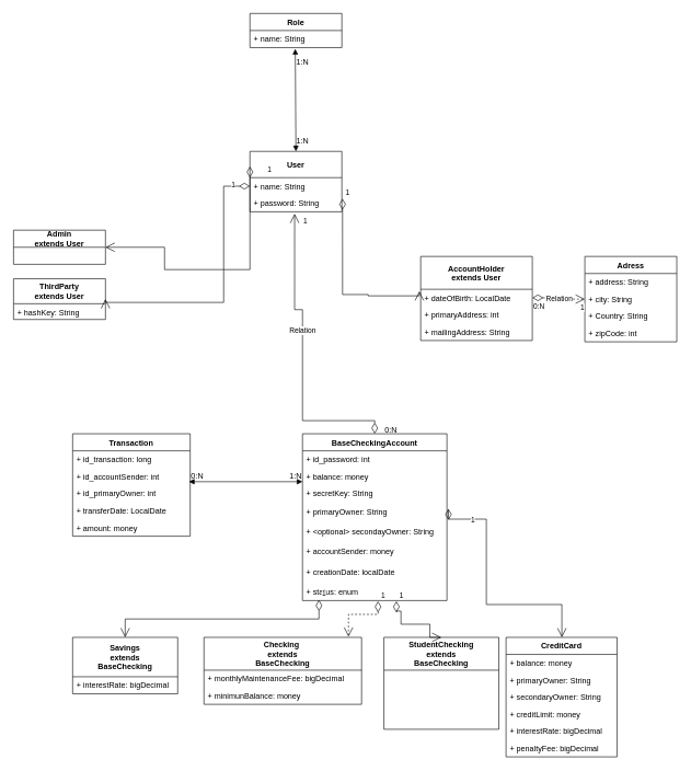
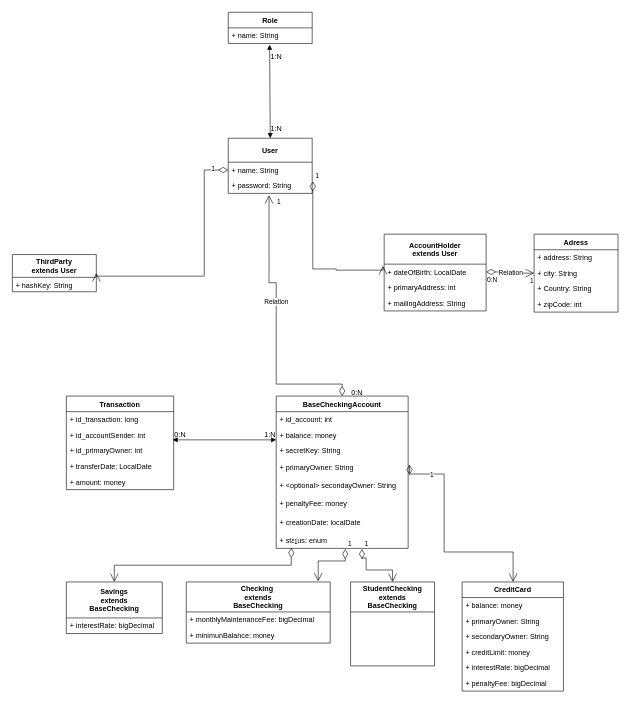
  <mxCell id="0" />
  <mxCell id="1" parent="0" />
  <mxCell id="2" value="BaseCheckingAccount" style="swimlane;fontStyle=1;childLayout=stackLayout;horizontal=1;startSize=26;fillColor=none;horizontalStack=0;resizeParent=1;resizeParentMax=0;resizeLast=0;collapsible=1;marginBottom=0;" vertex="1" parent="1"><mxGeometry x="460" y="660" width="220" height="254" as="geometry" /></mxCell>
- <mxCell id="3" value="+ id_password: int" style="text;strokeColor=none;fillColor=none;align=left;verticalAlign=top;spacingLeft=4;spacingRight=4;overflow=hidden;rotatable=0;points=[[0,0.5],[1,0.5]];portConstraint=eastwest;" vertex="1" parent="2"><mxGeometry y="26" width="220" height="26" as="geometry" /></mxCell>
+ <mxCell id="3" value="+ id_account: int" style="text;strokeColor=none;fillColor=none;align=left;verticalAlign=top;spacingLeft=4;spacingRight=4;overflow=hidden;rotatable=0;points=[[0,0.5],[1,0.5]];portConstraint=eastwest;" vertex="1" parent="2"><mxGeometry y="26" width="220" height="26" as="geometry" /></mxCell>
  <mxCell id="4" value="+ balance: money" style="text;strokeColor=none;fillColor=none;align=left;verticalAlign=top;spacingLeft=4;spacingRight=4;overflow=hidden;rotatable=0;points=[[0,0.5],[1,0.5]];portConstraint=eastwest;" vertex="1" parent="2"><mxGeometry y="52" width="220" height="26" as="geometry" /></mxCell>
  <mxCell id="5" value="+ secretKey: String" style="text;strokeColor=none;fillColor=none;align=left;verticalAlign=top;spacingLeft=4;spacingRight=4;overflow=hidden;rotatable=0;points=[[0,0.5],[1,0.5]];portConstraint=eastwest;" vertex="1" parent="2"><mxGeometry y="78" width="220" height="28" as="geometry" /></mxCell>
  <mxCell id="6" value="+ primaryOwner: String" style="text;strokeColor=none;fillColor=none;align=left;verticalAlign=top;spacingLeft=4;spacingRight=4;overflow=hidden;rotatable=0;points=[[0,0.5],[1,0.5]];portConstraint=eastwest;" vertex="1" parent="2"><mxGeometry y="106" width="220" height="30" as="geometry" /></mxCell>
  <mxCell id="7" value="+ &lt;optional&gt; secondayOwner: String" style="text;strokeColor=none;fillColor=none;align=left;verticalAlign=top;spacingLeft=4;spacingRight=4;overflow=hidden;rotatable=0;points=[[0,0.5],[1,0.5]];portConstraint=eastwest;" vertex="1" parent="2"><mxGeometry y="136" width="220" height="30" as="geometry" /></mxCell>
- <mxCell id="8" value="+ accountSender: money" style="text;strokeColor=none;fillColor=none;align=left;verticalAlign=top;spacingLeft=4;spacingRight=4;overflow=hidden;rotatable=0;points=[[0,0.5],[1,0.5]];portConstraint=eastwest;" vertex="1" parent="2"><mxGeometry y="166" width="220" height="32" as="geometry" /></mxCell>
+ <mxCell id="8" value="+ penaltyFee: money" style="text;strokeColor=none;fillColor=none;align=left;verticalAlign=top;spacingLeft=4;spacingRight=4;overflow=hidden;rotatable=0;points=[[0,0.5],[1,0.5]];portConstraint=eastwest;" vertex="1" parent="2"><mxGeometry y="166" width="220" height="32" as="geometry" /></mxCell>
  <mxCell id="9" value="+ creationDate: localDate" style="text;strokeColor=none;fillColor=none;align=left;verticalAlign=top;spacingLeft=4;spacingRight=4;overflow=hidden;rotatable=0;points=[[0,0.5],[1,0.5]];portConstraint=eastwest;" vertex="1" parent="2"><mxGeometry y="198" width="220" height="30" as="geometry" /></mxCell>
  <mxCell id="10" value="+ status: enum" style="text;strokeColor=none;fillColor=none;align=left;verticalAlign=top;spacingLeft=4;spacingRight=4;overflow=hidden;rotatable=0;points=[[0,0.5],[1,0.5]];portConstraint=eastwest;" vertex="1" parent="2"><mxGeometry y="228" width="220" height="26" as="geometry" /></mxCell>
- <mxCell id="11" value="StudentChecking&#10;extends&#10;BaseChecking" style="swimlane;fontStyle=1;childLayout=stackLayout;horizontal=1;startSize=50;fillColor=none;horizontalStack=0;resizeParent=1;resizeParentMax=0;resizeLast=0;collapsible=1;marginBottom=0;" vertex="1" parent="1"><mxGeometry x="584" y="970" width="175" height="140" as="geometry" /></mxCell>
+ <mxCell id="11" value="StudentChecking&#10;extends&#10;BaseChecking" style="swimlane;fontStyle=1;childLayout=stackLayout;horizontal=1;startSize=50;fillColor=none;horizontalStack=0;resizeParent=1;resizeParentMax=0;resizeLast=0;collapsible=1;marginBottom=0;" vertex="1" parent="1"><mxGeometry x="584" y="970" width="140" height="140" as="geometry" /></mxCell>
  <mxCell id="12" value="Checking &#10;extends&#10;BaseChecking" style="swimlane;fontStyle=1;childLayout=stackLayout;horizontal=1;startSize=50;fillColor=none;horizontalStack=0;resizeParent=1;resizeParentMax=0;resizeLast=0;collapsible=1;marginBottom=0;" vertex="1" parent="1"><mxGeometry x="310" y="970" width="240" height="102" as="geometry" /></mxCell>
  <mxCell id="13" value="+ monthlyMaintenanceFee: bigDecimal" style="text;strokeColor=none;fillColor=none;align=left;verticalAlign=top;spacingLeft=4;spacingRight=4;overflow=hidden;rotatable=0;points=[[0,0.5],[1,0.5]];portConstraint=eastwest;" vertex="1" parent="12"><mxGeometry y="50" width="240" height="26" as="geometry" /></mxCell>
  <mxCell id="14" value="+ minimunBalance: money" style="text;strokeColor=none;fillColor=none;align=left;verticalAlign=top;spacingLeft=4;spacingRight=4;overflow=hidden;rotatable=0;points=[[0,0.5],[1,0.5]];portConstraint=eastwest;" vertex="1" parent="12"><mxGeometry y="76" width="240" height="26" as="geometry" /></mxCell>
  <mxCell id="15" value="Savings&#10;extends&#10;BaseChecking" style="swimlane;fontStyle=1;childLayout=stackLayout;horizontal=1;startSize=60;fillColor=none;horizontalStack=0;resizeParent=1;resizeParentMax=0;resizeLast=0;collapsible=1;marginBottom=0;" vertex="1" parent="1"><mxGeometry x="110" y="970" width="160" height="86" as="geometry" /></mxCell>
  <mxCell id="16" value="+ interestRate: bigDecimal" style="text;strokeColor=none;fillColor=none;align=left;verticalAlign=top;spacingLeft=4;spacingRight=4;overflow=hidden;rotatable=0;points=[[0,0.5],[1,0.5]];portConstraint=eastwest;" vertex="1" parent="15"><mxGeometry y="60" width="160" height="26" as="geometry" /></mxCell>
  <mxCell id="17" value="CreditCard" style="swimlane;fontStyle=1;childLayout=stackLayout;horizontal=1;startSize=26;fillColor=none;horizontalStack=0;resizeParent=1;resizeParentMax=0;resizeLast=0;collapsible=1;marginBottom=0;" vertex="1" parent="1"><mxGeometry x="770" y="970" width="169" height="182" as="geometry" /></mxCell>
  <mxCell id="18" value="+ balance: money    " style="text;strokeColor=none;fillColor=none;align=left;verticalAlign=top;spacingLeft=4;spacingRight=4;overflow=hidden;rotatable=0;points=[[0,0.5],[1,0.5]];portConstraint=eastwest;" vertex="1" parent="17"><mxGeometry y="26" width="169" height="26" as="geometry" /></mxCell>
  <mxCell id="19" value="+ primaryOwner: String" style="text;strokeColor=none;fillColor=none;align=left;verticalAlign=top;spacingLeft=4;spacingRight=4;overflow=hidden;rotatable=0;points=[[0,0.5],[1,0.5]];portConstraint=eastwest;" vertex="1" parent="17"><mxGeometry y="52" width="169" height="26" as="geometry" /></mxCell>
  <mxCell id="20" value="+ secondaryOwner: String" style="text;strokeColor=none;fillColor=none;align=left;verticalAlign=top;spacingLeft=4;spacingRight=4;overflow=hidden;rotatable=0;points=[[0,0.5],[1,0.5]];portConstraint=eastwest;" vertex="1" parent="17"><mxGeometry y="78" width="169" height="26" as="geometry" /></mxCell>
  <mxCell id="21" value="+ creditLimit: money" style="text;strokeColor=none;fillColor=none;align=left;verticalAlign=top;spacingLeft=4;spacingRight=4;overflow=hidden;rotatable=0;points=[[0,0.5],[1,0.5]];portConstraint=eastwest;" vertex="1" parent="17"><mxGeometry y="104" width="169" height="26" as="geometry" /></mxCell>
  <mxCell id="22" value="+ interestRate: bigDecimal" style="text;strokeColor=none;fillColor=none;align=left;verticalAlign=top;spacingLeft=4;spacingRight=4;overflow=hidden;rotatable=0;points=[[0,0.5],[1,0.5]];portConstraint=eastwest;" vertex="1" parent="17"><mxGeometry y="130" width="169" height="26" as="geometry" /></mxCell>
  <mxCell id="23" value="+ penaltyFee: bigDecimal" style="text;strokeColor=none;fillColor=none;align=left;verticalAlign=top;spacingLeft=4;spacingRight=4;overflow=hidden;rotatable=0;points=[[0,0.5],[1,0.5]];portConstraint=eastwest;" vertex="1" parent="17"><mxGeometry y="156" width="169" height="26" as="geometry" /></mxCell>
  <mxCell id="24" value="AccountHolder&#10;extends User" style="swimlane;fontStyle=1;childLayout=stackLayout;horizontal=1;startSize=50;fillColor=none;horizontalStack=0;resizeParent=1;resizeParentMax=0;resizeLast=0;collapsible=1;marginBottom=0;" vertex="1" parent="1"><mxGeometry x="640" y="390" width="170" height="128" as="geometry" /></mxCell>
  <mxCell id="25" value="+ dateOfBirth: LocalDate" style="text;strokeColor=none;fillColor=none;align=left;verticalAlign=top;spacingLeft=4;spacingRight=4;overflow=hidden;rotatable=0;points=[[0,0.5],[1,0.5]];portConstraint=eastwest;" vertex="1" parent="24"><mxGeometry y="50" width="170" height="26" as="geometry" /></mxCell>
  <mxCell id="26" value="+ primaryAddress: int" style="text;strokeColor=none;fillColor=none;align=left;verticalAlign=top;spacingLeft=4;spacingRight=4;overflow=hidden;rotatable=0;points=[[0,0.5],[1,0.5]];portConstraint=eastwest;" vertex="1" parent="24"><mxGeometry y="76" width="170" height="26" as="geometry" /></mxCell>
  <mxCell id="27" value="+ mailingAddress: String" style="text;strokeColor=none;fillColor=none;align=left;verticalAlign=top;spacingLeft=4;spacingRight=4;overflow=hidden;rotatable=0;points=[[0,0.5],[1,0.5]];portConstraint=eastwest;" vertex="1" parent="24"><mxGeometry y="102" width="170" height="26" as="geometry" /></mxCell>
  <mxCell id="28" value="Adress" style="swimlane;fontStyle=1;childLayout=stackLayout;horizontal=1;startSize=26;fillColor=none;horizontalStack=0;resizeParent=1;resizeParentMax=0;resizeLast=0;collapsible=1;marginBottom=0;" vertex="1" parent="1"><mxGeometry x="890" y="390" width="140" height="130" as="geometry" /></mxCell>
  <mxCell id="29" value="+ address: String" style="text;strokeColor=none;fillColor=none;align=left;verticalAlign=top;spacingLeft=4;spacingRight=4;overflow=hidden;rotatable=0;points=[[0,0.5],[1,0.5]];portConstraint=eastwest;" vertex="1" parent="28"><mxGeometry y="26" width="140" height="26" as="geometry" /></mxCell>
  <mxCell id="30" value="+ city: String" style="text;strokeColor=none;fillColor=none;align=left;verticalAlign=top;spacingLeft=4;spacingRight=4;overflow=hidden;rotatable=0;points=[[0,0.5],[1,0.5]];portConstraint=eastwest;" vertex="1" parent="28"><mxGeometry y="52" width="140" height="26" as="geometry" /></mxCell>
  <mxCell id="31" value="+ Country: String" style="text;strokeColor=none;fillColor=none;align=left;verticalAlign=top;spacingLeft=4;spacingRight=4;overflow=hidden;rotatable=0;points=[[0,0.5],[1,0.5]];portConstraint=eastwest;" vertex="1" parent="28"><mxGeometry y="78" width="140" height="26" as="geometry" /></mxCell>
  <mxCell id="32" value="+ zipCode: int" style="text;strokeColor=none;fillColor=none;align=left;verticalAlign=top;spacingLeft=4;spacingRight=4;overflow=hidden;rotatable=0;points=[[0,0.5],[1,0.5]];portConstraint=eastwest;" vertex="1" parent="28"><mxGeometry y="104" width="140" height="26" as="geometry" /></mxCell>
  <mxCell id="33" value="1" style="endArrow=open;html=1;endSize=12;startArrow=diamondThin;startSize=14;startFill=0;edgeStyle=orthogonalEdgeStyle;align=left;verticalAlign=bottom;rounded=0;exitX=0.114;exitY=0.962;exitDx=0;exitDy=0;exitPerimeter=0;" edge="1" parent="1" source="10" target="15"><mxGeometry x="-1" y="3" relative="1" as="geometry"><mxPoint x="460" y="900" as="sourcePoint" /><mxPoint x="620" y="900" as="targetPoint" /></mxGeometry></mxCell>
  <mxCell id="34" value="1" style="endArrow=open;html=1;endSize=12;startArrow=diamondThin;startSize=14;startFill=0;edgeStyle=orthogonalEdgeStyle;align=left;verticalAlign=bottom;rounded=0;entryX=0.5;entryY=0;entryDx=0;entryDy=0;exitX=0.65;exitY=1.038;exitDx=0;exitDy=0;exitPerimeter=0;" edge="1" parent="1" source="10" target="11"><mxGeometry x="-1" y="3" relative="1" as="geometry"><mxPoint x="460" y="900" as="sourcePoint" /><mxPoint x="620" y="900" as="targetPoint" /><Array as="points"><mxPoint x="603" y="930" /><mxPoint x="610" y="930" /><mxPoint x="610" y="950" /><mxPoint x="654" y="950" /></Array></mxGeometry></mxCell>
  <mxCell id="35" value="1" style="endArrow=open;html=1;endSize=12;startArrow=diamondThin;startSize=14;startFill=0;edgeStyle=orthogonalEdgeStyle;align=left;verticalAlign=bottom;rounded=0;exitX=1.011;exitY=0.844;exitDx=0;exitDy=0;exitPerimeter=0;" edge="1" parent="1" source="6" target="17"><mxGeometry x="-0.807" y="-10" relative="1" as="geometry"><mxPoint x="760" as="sourcePoint" y="790" /><mxPoint x="620" y="900" as="targetPoint" /><Array as="points"><mxPoint x="682" y="790" /><mxPoint x="740" y="790" /><mxPoint x="740" y="920" /><mxPoint x="855" y="920" /></Array><mxPoint as="offset" /></mxGeometry></mxCell>
- <mxCell id="36" value="1" style="endArrow=open;html=1;endSize=12;startArrow=diamondThin;startSize=14;startFill=0;edgeStyle=orthogonalEdgeStyle;align=left;verticalAlign=bottom;rounded=0;entryX=0.917;entryY=-0.01;entryDx=0;entryDy=0;entryPerimeter=0;exitX=0.523;exitY=1.038;exitDx=0;exitDy=0;exitPerimeter=0;dashed=1;" edge="1" parent="1" source="10" target="12"><mxGeometry x="-1" y="3" relative="1" as="geometry"><mxPoint x="460" y="900" as="sourcePoint" /><mxPoint x="620" y="900" as="targetPoint" /><Array as="points"><mxPoint x="575" y="935" /><mxPoint x="530" y="935" /></Array></mxGeometry></mxCell>
+ <mxCell id="36" value="1" style="endArrow=open;html=1;endSize=12;startArrow=diamondThin;startSize=14;startFill=0;edgeStyle=orthogonalEdgeStyle;align=left;verticalAlign=bottom;rounded=0;entryX=0.917;entryY=-0.01;entryDx=0;entryDy=0;entryPerimeter=0;exitX=0.523;exitY=1.038;exitDx=0;exitDy=0;exitPerimeter=0;" edge="1" parent="1" source="10" target="12"><mxGeometry x="-1" y="3" relative="1" as="geometry"><mxPoint x="460" y="900" as="sourcePoint" /><mxPoint x="620" y="900" as="targetPoint" /><Array as="points"><mxPoint x="575" y="935" /><mxPoint x="530" y="935" /></Array></mxGeometry></mxCell>
  <mxCell id="37" value="Relation" style="endArrow=open;html=1;endSize=12;startArrow=diamondThin;startSize=14;startFill=0;edgeStyle=orthogonalEdgeStyle;rounded=0;entryX=0.486;entryY=1.115;entryDx=0;entryDy=0;entryPerimeter=0;exitX=0.5;exitY=0;exitDx=0;exitDy=0;" edge="1" parent="1" source="2" target="54"><mxGeometry x="0.17" relative="1" as="geometry"><mxPoint x="420" y="620" as="sourcePoint" /><mxPoint x="690" y="630" as="targetPoint" /><Array as="points"><mxPoint x="570" y="640" /><mxPoint x="460" y="640" /><mxPoint x="460" y="471" /></Array><mxPoint as="offset" /></mxGeometry></mxCell>
  <mxCell id="38" value="1" style="edgeLabel;resizable=0;html=1;align=right;verticalAlign=top;" connectable="0" vertex="1" parent="37"><mxGeometry x="1" relative="1" as="geometry"><mxPoint x="20" y="-2" as="offset" /></mxGeometry></mxCell>
  <mxCell id="39" value="0:N" style="text;html=1;strokeColor=none;fillColor=none;align=center;verticalAlign=middle;whiteSpace=wrap;rounded=0;" vertex="1" parent="1"><mxGeometry x="580" y="650" width="30" height="10" as="geometry" /></mxCell>
- <mxCell id="40" value="Relation" style="endArrow=open;html=1;endSize=12;startArrow=diamondThin;startSize=14;startFill=0;edgeStyle=orthogonalEdgeStyle;rounded=0;entryX=0;entryY=0.5;entryDx=0;entryDy=0;exitX=1;exitY=0.5;exitDx=0;exitDy=0;dashed=1;" edge="1" parent="1" source="25" target="30"><mxGeometry x="0.048" relative="1" as="geometry"><mxPoint x="660" y="349" as="sourcePoint" /><mxPoint x="820" y="349" as="targetPoint" /><mxPoint as="offset" /></mxGeometry></mxCell>
+ <mxCell id="40" value="Relation" style="endArrow=open;html=1;endSize=12;startArrow=diamondThin;startSize=14;startFill=0;edgeStyle=orthogonalEdgeStyle;rounded=0;entryX=0;entryY=0.5;entryDx=0;entryDy=0;exitX=1;exitY=0.5;exitDx=0;exitDy=0;" edge="1" parent="1" source="25" target="30"><mxGeometry x="0.048" relative="1" as="geometry"><mxPoint x="660" y="349" as="sourcePoint" /><mxPoint x="820" y="349" as="targetPoint" /><mxPoint as="offset" /></mxGeometry></mxCell>
  <mxCell id="41" value="0:N" style="edgeLabel;resizable=0;html=1;align=left;verticalAlign=top;" connectable="0" vertex="1" parent="40"><mxGeometry x="-1" relative="1" as="geometry" /></mxCell>
  <mxCell id="42" value="1" style="edgeLabel;resizable=0;html=1;align=right;verticalAlign=top;" connectable="0" vertex="1" parent="40"><mxGeometry x="1" relative="1" as="geometry" /></mxCell>
  <mxCell id="43" value="Transaction" style="swimlane;fontStyle=1;childLayout=stackLayout;horizontal=1;startSize=26;fillColor=none;horizontalStack=0;resizeParent=1;resizeParentMax=0;resizeLast=0;collapsible=1;marginBottom=0;" vertex="1" parent="1"><mxGeometry x="110" y="660" width="179" height="156" as="geometry" /></mxCell>
  <mxCell id="44" value="+ id_transaction: long" style="text;strokeColor=none;fillColor=none;align=left;verticalAlign=top;spacingLeft=4;spacingRight=4;overflow=hidden;rotatable=0;points=[[0,0.5],[1,0.5]];portConstraint=eastwest;" vertex="1" parent="43"><mxGeometry y="26" width="179" height="26" as="geometry" /></mxCell>
  <mxCell id="45" value="+ id_accountSender: int" style="text;strokeColor=none;fillColor=none;align=left;verticalAlign=top;spacingLeft=4;spacingRight=4;overflow=hidden;rotatable=0;points=[[0,0.5],[1,0.5]];portConstraint=eastwest;" vertex="1" parent="43"><mxGeometry y="52" width="179" height="26" as="geometry" /></mxCell>
  <mxCell id="46" value="+ id_primaryOwner: int" style="text;strokeColor=none;fillColor=none;align=left;verticalAlign=top;spacingLeft=4;spacingRight=4;overflow=hidden;rotatable=0;points=[[0,0.5],[1,0.5]];portConstraint=eastwest;" vertex="1" parent="43"><mxGeometry y="78" width="179" height="26" as="geometry" /></mxCell>
  <mxCell id="47" value="+ transferDate: LocalDate" style="text;strokeColor=none;fillColor=none;align=left;verticalAlign=top;spacingLeft=4;spacingRight=4;overflow=hidden;rotatable=0;points=[[0,0.5],[1,0.5]];portConstraint=eastwest;" vertex="1" parent="43"><mxGeometry y="104" width="179" height="26" as="geometry" /></mxCell>
  <mxCell id="48" value="+ amount: money" style="text;strokeColor=none;fillColor=none;align=left;verticalAlign=top;spacingLeft=4;spacingRight=4;overflow=hidden;rotatable=0;points=[[0,0.5],[1,0.5]];portConstraint=eastwest;" vertex="1" parent="43"><mxGeometry y="130" width="179" height="26" as="geometry" /></mxCell>
  <mxCell id="49" value="" style="endArrow=block;startArrow=block;endFill=1;startFill=1;html=1;rounded=0;exitX=0.989;exitY=-0.192;exitDx=0;exitDy=0;exitPerimeter=0;entryX=0;entryY=0.808;entryDx=0;entryDy=0;entryPerimeter=0;" edge="1" parent="1" source="46" target="4"><mxGeometry width="160" relative="1" as="geometry"><mxPoint x="300" y="737.5" as="sourcePoint" /><mxPoint x="460" y="737.5" as="targetPoint" /></mxGeometry></mxCell>
  <mxCell id="50" value="0:N" style="text;html=1;strokeColor=none;fillColor=none;align=center;verticalAlign=middle;whiteSpace=wrap;rounded=0;" vertex="1" parent="1"><mxGeometry x="270" y="710" width="60" height="30" as="geometry" /></mxCell>
  <mxCell id="51" value="1:N" style="text;html=1;strokeColor=none;fillColor=none;align=center;verticalAlign=middle;whiteSpace=wrap;rounded=0;" vertex="1" parent="1"><mxGeometry x="420" y="710" width="60" height="30" as="geometry" /></mxCell>
  <mxCell id="52" value="User" style="swimlane;fontStyle=1;childLayout=stackLayout;horizontal=1;startSize=40;fillColor=none;horizontalStack=0;resizeParent=1;resizeParentMax=0;resizeLast=0;collapsible=1;marginBottom=0;" vertex="1" parent="1"><mxGeometry x="380" y="230" width="140" height="92" as="geometry" /></mxCell>
  <mxCell id="53" value="+ name: String" style="text;strokeColor=none;fillColor=none;align=left;verticalAlign=top;spacingLeft=4;spacingRight=4;overflow=hidden;rotatable=0;points=[[0,0.5],[1,0.5]];portConstraint=eastwest;" vertex="1" parent="52"><mxGeometry y="40" width="140" height="26" as="geometry" /></mxCell>
  <mxCell id="54" value="+ password: String" style="text;strokeColor=none;fillColor=none;align=left;verticalAlign=top;spacingLeft=4;spacingRight=4;overflow=hidden;rotatable=0;points=[[0,0.5],[1,0.5]];portConstraint=eastwest;" vertex="1" parent="52"><mxGeometry y="66" width="140" height="26" as="geometry" /></mxCell>
  <mxCell id="55" value="ThirdParty&#10;extends User" style="swimlane;fontStyle=1;childLayout=stackLayout;horizontal=1;startSize=38;fillColor=none;horizontalStack=0;resizeParent=1;resizeParentMax=0;resizeLast=0;collapsible=1;marginBottom=0;" vertex="1" parent="1"><mxGeometry x="20" y="424" width="140" height="62" as="geometry" /></mxCell>
  <mxCell id="56" value="+ hashKey: String" style="text;strokeColor=none;fillColor=none;align=left;verticalAlign=top;spacingLeft=4;spacingRight=4;overflow=hidden;rotatable=0;points=[[0,0.5],[1,0.5]];portConstraint=eastwest;" vertex="1" parent="55"><mxGeometry y="38" width="140" height="24" as="geometry" /></mxCell>
- <mxCell id="57" value="Admin&#10;extends User" style="swimlane;fontStyle=1;childLayout=stackLayout;horizontal=1;startSize=26;fillColor=none;horizontalStack=0;resizeParent=1;resizeParentMax=0;resizeLast=0;collapsible=1;marginBottom=0;" vertex="1" parent="1"><mxGeometry x="20" y="350" width="140" height="52" as="geometry" /></mxCell>
- <mxCell id="58" value="1" style="endArrow=open;html=1;endSize=12;startArrow=diamondThin;startSize=14;startFill=0;edgeStyle=orthogonalEdgeStyle;align=left;verticalAlign=bottom;rounded=0;entryX=1;entryY=0.5;entryDx=0;entryDy=0;exitX=0;exitY=0.25;exitDx=0;exitDy=0;" edge="1" parent="1" source="52" target="57"><mxGeometry x="-0.933" y="25" relative="1" as="geometry"><mxPoint y="260" as="sourcePoint" x="170" /><mxPoint x="330" y="260" as="targetPoint" /><mxPoint as="offset" /><Array as="points"><mxPoint x="250" y="410" /><mxPoint x="250" y="376" /></Array></mxGeometry></mxCell>
  <mxCell id="59" value="1" style="endArrow=open;html=1;endSize=12;startArrow=diamondThin;startSize=14;startFill=0;edgeStyle=orthogonalEdgeStyle;align=left;verticalAlign=bottom;rounded=0;entryX=1;entryY=0.5;entryDx=0;entryDy=0;exitX=0;exitY=0.5;exitDx=0;exitDy=0;" edge="1" parent="1" source="53" target="55"><mxGeometry x="-0.767" y="10" relative="1" as="geometry"><mxPoint x="420" y="230" as="sourcePoint" /><mxPoint x="430" y="290" as="targetPoint" /><mxPoint as="offset" /><Array as="points"><mxPoint x="340" y="460" /><mxPoint x="160" y="460" /></Array></mxGeometry></mxCell>
  <mxCell id="60" value="1" style="endArrow=open;html=1;endSize=12;startArrow=diamondThin;startSize=14;startFill=0;edgeStyle=orthogonalEdgeStyle;align=left;verticalAlign=bottom;rounded=0;entryX=-0.012;entryY=0.414;entryDx=0;entryDy=0;exitX=1.007;exitY=0.231;exitDx=0;exitDy=0;exitPerimeter=0;entryPerimeter=0;" edge="1" parent="1" source="54" target="24"><mxGeometry x="-1" y="3" relative="1" as="geometry"><mxPoint x="370" y="270" as="sourcePoint" /><mxPoint x="620" y="260" as="targetPoint" /><Array as="points"><mxPoint x="560" y="448" /><mxPoint x="560" y="450" /><mxPoint x="638" y="450" /></Array></mxGeometry></mxCell>
  <mxCell id="61" value="Role" style="swimlane;fontStyle=1;childLayout=stackLayout;horizontal=1;startSize=26;fillColor=none;horizontalStack=0;resizeParent=1;resizeParentMax=0;resizeLast=0;collapsible=1;marginBottom=0;" vertex="1" parent="1"><mxGeometry x="380" y="20" width="140" height="52" as="geometry" /></mxCell>
  <mxCell id="62" value="+ name: String" style="text;strokeColor=none;fillColor=none;align=left;verticalAlign=top;spacingLeft=4;spacingRight=4;overflow=hidden;rotatable=0;points=[[0,0.5],[1,0.5]];portConstraint=eastwest;" vertex="1" parent="61"><mxGeometry y="26" width="140" height="26" as="geometry" /></mxCell>
  <mxCell id="63" value="" style="endArrow=block;startArrow=block;endFill=1;startFill=1;html=1;rounded=0;entryX=0.5;entryY=0;entryDx=0;entryDy=0;exitX=0.493;exitY=1.077;exitDx=0;exitDy=0;exitPerimeter=0;" edge="1" parent="1" source="62" target="52"><mxGeometry width="160" relative="1" as="geometry"><mxPoint x="360" y="300" as="sourcePoint" /><mxPoint x="520" y="300" as="targetPoint" /></mxGeometry></mxCell>
  <mxCell id="64" value="1:N" style="text;html=1;align=center;verticalAlign=middle;resizable=0;points=[];autosize=1;strokeColor=none;fillColor=none;" vertex="1" parent="1"><mxGeometry x="440" y="80" width="40" height="30" as="geometry" /></mxCell>
  <mxCell id="65" value="1:N" style="text;html=1;align=center;verticalAlign=middle;resizable=0;points=[];autosize=1;strokeColor=none;fillColor=none;" vertex="1" parent="1"><mxGeometry x="440" y="200" width="40" height="30" as="geometry" /></mxCell>
